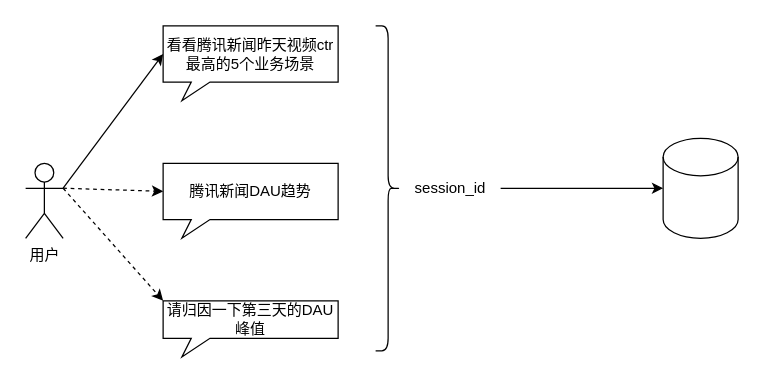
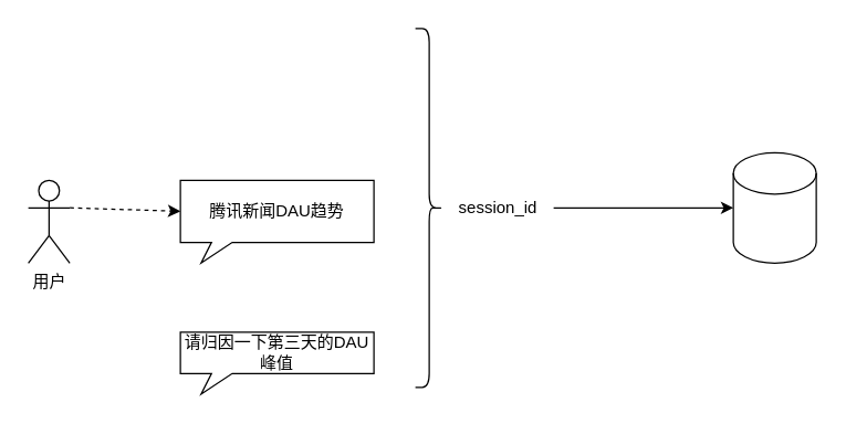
  <mxCell id="0" />
  <mxCell id="1" parent="0" />
- <mxCell id="2" value="看看腾讯新闻昨天视频ctr最高的5个业务场景" style="whiteSpace=wrap;html=1;shape=mxgraph.basic.rectCallout;dx=30;dy=15;boundedLbl=1;" vertex="1" parent="1"><mxGeometry x="130" y="20" width="140" height="60" as="geometry" /></mxCell>
  <mxCell id="3" value="腾讯新闻DAU趋势" style="whiteSpace=wrap;html=1;shape=mxgraph.basic.rectCallout;dx=30;dy=15;boundedLbl=1;" vertex="1" parent="1"><mxGeometry x="130" y="130" width="140" height="60" as="geometry" /></mxCell>
  <mxCell id="4" value="请归因一下第三天的DAU峰值" style="whiteSpace=wrap;html=1;shape=mxgraph.basic.rectCallout;dx=30;dy=15;boundedLbl=1;" vertex="1" parent="1"><mxGeometry x="130" y="240" width="140" height="45" as="geometry" /></mxCell>
  <mxCell id="5" value="用户" style="shape=umlActor;verticalLabelPosition=bottom;verticalAlign=top;html=1;" vertex="1" parent="1"><mxGeometry x="20" y="130" width="30" height="60" as="geometry" /></mxCell>
- <mxCell id="6" value="" style="endArrow=classic;html=1;rounded=0;entryX=0;entryY=0;entryDx=0;entryDy=22.5;entryPerimeter=0;exitX=1;exitY=0.333;exitDx=0;exitDy=0;exitPerimeter=0;" edge="1" parent="1" source="5" target="2"><mxGeometry width="50" height="50" relative="1" as="geometry"><mxPoint x="10" y="310" as="sourcePoint" /><mxPoint x="60" y="260" as="targetPoint" /></mxGeometry></mxCell>
  <mxCell id="7" value="" style="endArrow=classic;html=1;rounded=0;entryX=0;entryY=0;entryDx=0;entryDy=22.5;entryPerimeter=0;exitX=1;exitY=0.333;exitDx=0;exitDy=0;exitPerimeter=0;dashed=1;" edge="1" parent="1" source="5" target="3"><mxGeometry width="50" height="50" relative="1" as="geometry"><mxPoint x="60" y="160" as="sourcePoint" /><mxPoint x="145" y="80" as="targetPoint" /></mxGeometry></mxCell>
- <mxCell id="8" value="" style="endArrow=classic;html=1;rounded=0;entryX=0;entryY=0;entryDx=0;entryDy=0;entryPerimeter=0;exitX=1;exitY=0.333;exitDx=0;exitDy=0;exitPerimeter=0;dashed=1;" edge="1" parent="1" source="5" target="4"><mxGeometry width="50" height="50" relative="1" as="geometry"><mxPoint x="60" y="160" as="sourcePoint" /><mxPoint x="145" y="200" as="targetPoint" /></mxGeometry></mxCell>
  <mxCell id="9" value="" style="shape=curlyBracket;whiteSpace=wrap;html=1;rounded=1;flipH=1;labelPosition=right;verticalLabelPosition=middle;align=left;verticalAlign=middle;" vertex="1" parent="1"><mxGeometry x="300" y="20" width="20" height="260" as="geometry" /></mxCell>
  <mxCell id="10" value="session_id" style="text;html=1;strokeColor=none;fillColor=none;align=center;verticalAlign=middle;whiteSpace=wrap;rounded=0;" vertex="1" parent="1"><mxGeometry x="320" y="135" width="80" height="30" as="geometry" /></mxCell>
  <mxCell id="11" value="" style="shape=cylinder3;whiteSpace=wrap;html=1;boundedLbl=1;backgroundOutline=1;size=15;" vertex="1" parent="1"><mxGeometry x="530" y="110" width="60" height="80" as="geometry" /></mxCell>
  <mxCell id="12" value="" style="endArrow=classic;html=1;rounded=0;exitX=1;exitY=0.5;exitDx=0;exitDy=0;entryX=0;entryY=0.5;entryDx=0;entryDy=0;entryPerimeter=0;" edge="1" parent="1" source="10" target="11"><mxGeometry width="50" height="50" relative="1" as="geometry"><mxPoint x="420" y="260" as="sourcePoint" /><mxPoint x="470" y="210" as="targetPoint" /></mxGeometry></mxCell>
